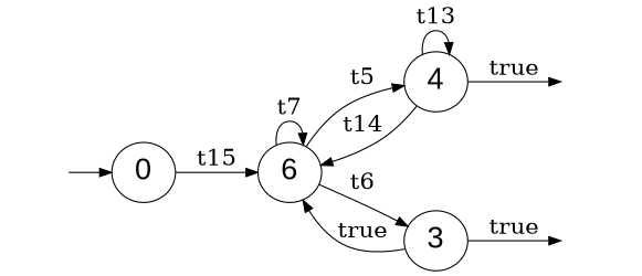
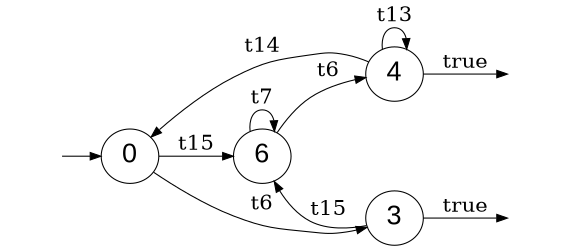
  digraph {
    fontname=courier
    labeljust=l
    nojustify=true
    rankdir=LR
    node [fontname=Arial fontsize=25]
    edge [fontsize=20]
    I0 [style=invis width=0]
    n2 [label=0]
    n3 [label=6]
    n4 [label=4]
    n5 [label=3]
    F0 [style=invis width=0]
    F3 [style=invis width=0]
    I0 -> n2
    n2 -> n3 [label=t15]
    n3 -> n3 [label=t7]
-   n3 -> n4 [label=t5]
-   n3 -> n5 [label=t6]
-   n4 -> n3 [label=t14]
+   n3 -> n4 [label=t6]
+   n2 -> n5 [label=t6]
+   n4 -> n2 [label=t14]
    n4 -> n4 [label=t13]
    n4 -> F0 [label=true]
-   n5 -> n3 [label=true]
+   n5 -> n3 [label=t15]
    n5 -> F3 [label=true]
  }
